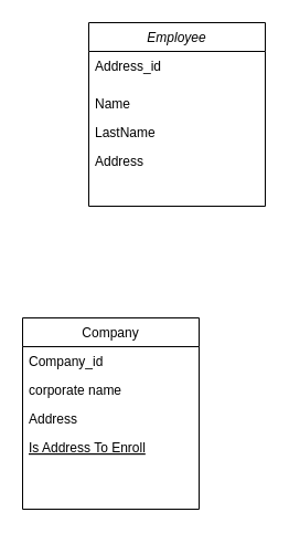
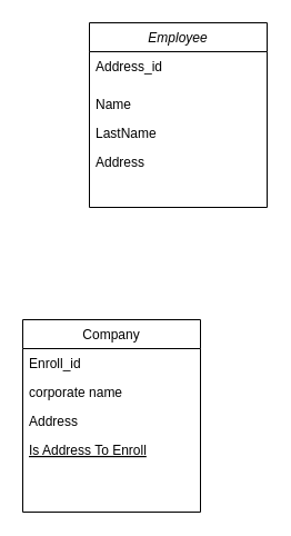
  <mxCell id="0" />
  <mxCell id="1" parent="0" />
  <mxCell id="2" value="Employee" style="swimlane;fontStyle=2;align=center;verticalAlign=top;childLayout=stackLayout;horizontal=1;startSize=26;horizontalStack=0;resizeParent=1;resizeLast=0;collapsible=1;marginBottom=0;rounded=0;shadow=0;strokeWidth=1;" vertex="1" parent="1"><mxGeometry x="80" y="20" width="160" height="166" as="geometry"><mxRectangle x="230" y="140" width="160" height="26" as="alternateBounds" /></mxGeometry></mxCell>
  <mxCell id="3" value="Address_id&#10;" style="text;align=left;verticalAlign=top;spacingLeft=4;spacingRight=4;overflow=hidden;rotatable=0;points=[[0,0.5],[1,0.5]];portConstraint=eastwest;" vertex="1" parent="2"><mxGeometry y="26" width="160" height="34" as="geometry" /></mxCell>
  <mxCell id="4" value="Name" style="text;align=left;verticalAlign=top;spacingLeft=4;spacingRight=4;overflow=hidden;rotatable=0;points=[[0,0.5],[1,0.5]];portConstraint=eastwest;rounded=0;shadow=0;html=0;" vertex="1" parent="2"><mxGeometry y="60" width="160" height="26" as="geometry" /></mxCell>
  <mxCell id="5" value="LastName" style="text;align=left;verticalAlign=top;spacingLeft=4;spacingRight=4;overflow=hidden;rotatable=0;points=[[0,0.5],[1,0.5]];portConstraint=eastwest;rounded=0;shadow=0;html=0;" vertex="1" parent="2"><mxGeometry y="86" width="160" height="26" as="geometry" /></mxCell>
  <mxCell id="6" value="Address" style="text;align=left;verticalAlign=top;spacingLeft=4;spacingRight=4;overflow=hidden;rotatable=0;points=[[0,0.5],[1,0.5]];portConstraint=eastwest;" vertex="1" parent="2"><mxGeometry y="112" width="160" height="26" as="geometry" /></mxCell>
  <mxCell id="7" value="Company" style="swimlane;fontStyle=0;align=center;verticalAlign=top;childLayout=stackLayout;horizontal=1;startSize=26;horizontalStack=0;resizeParent=1;resizeLast=0;collapsible=1;marginBottom=0;rounded=0;shadow=0;strokeWidth=1;" vertex="1" parent="1"><mxGeometry x="20" y="287" width="160" height="173" as="geometry"><mxRectangle x="130" y="380" width="160" height="26" as="alternateBounds" /></mxGeometry></mxCell>
- <mxCell id="8" value="Company_id" style="text;align=left;verticalAlign=top;spacingLeft=4;spacingRight=4;overflow=hidden;rotatable=0;points=[[0,0.5],[1,0.5]];portConstraint=eastwest;" vertex="1" parent="7"><mxGeometry y="26" width="160" height="26" as="geometry" /></mxCell>
+ <mxCell id="8" value="Enroll_id" style="text;align=left;verticalAlign=top;spacingLeft=4;spacingRight=4;overflow=hidden;rotatable=0;points=[[0,0.5],[1,0.5]];portConstraint=eastwest;" vertex="1" parent="7"><mxGeometry y="26" width="160" height="26" as="geometry" /></mxCell>
  <mxCell id="9" value="corporate name" style="text;align=left;verticalAlign=top;spacingLeft=4;spacingRight=4;overflow=hidden;rotatable=0;points=[[0,0.5],[1,0.5]];portConstraint=eastwest;rounded=0;shadow=0;html=0;" vertex="1" parent="7"><mxGeometry y="52" width="160" height="26" as="geometry" /></mxCell>
  <mxCell id="10" value="Address" style="text;align=left;verticalAlign=top;spacingLeft=4;spacingRight=4;overflow=hidden;rotatable=0;points=[[0,0.5],[1,0.5]];portConstraint=eastwest;" vertex="1" parent="7"><mxGeometry y="78" width="160" height="26" as="geometry" /></mxCell>
  <mxCell id="11" value="Is Address To Enroll" style="text;align=left;verticalAlign=top;spacingLeft=4;spacingRight=4;overflow=hidden;rotatable=0;points=[[0,0.5],[1,0.5]];portConstraint=eastwest;fontStyle=4" vertex="1" parent="7"><mxGeometry y="104" width="160" height="26" as="geometry" /></mxCell>
